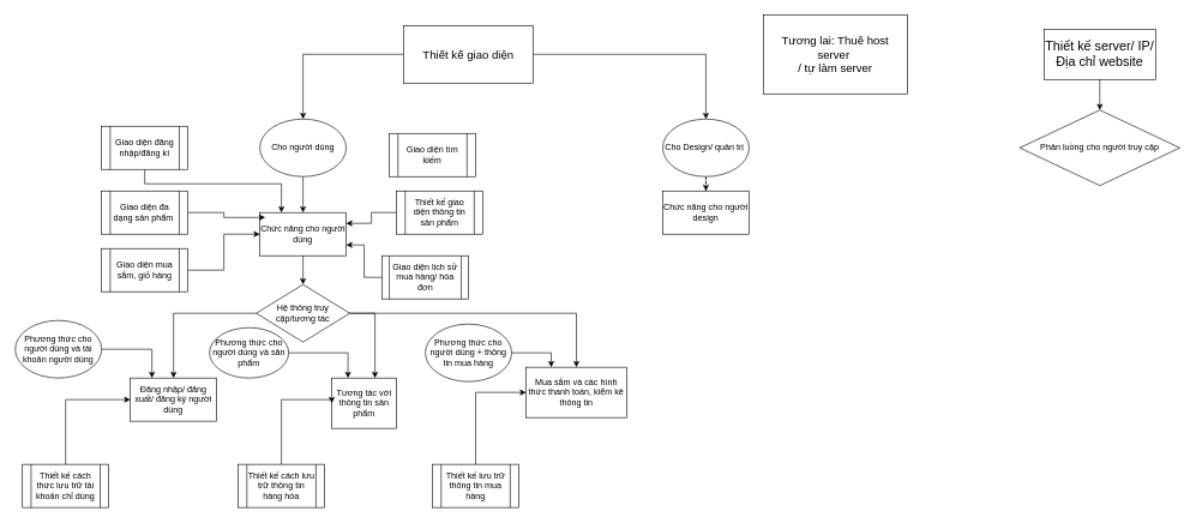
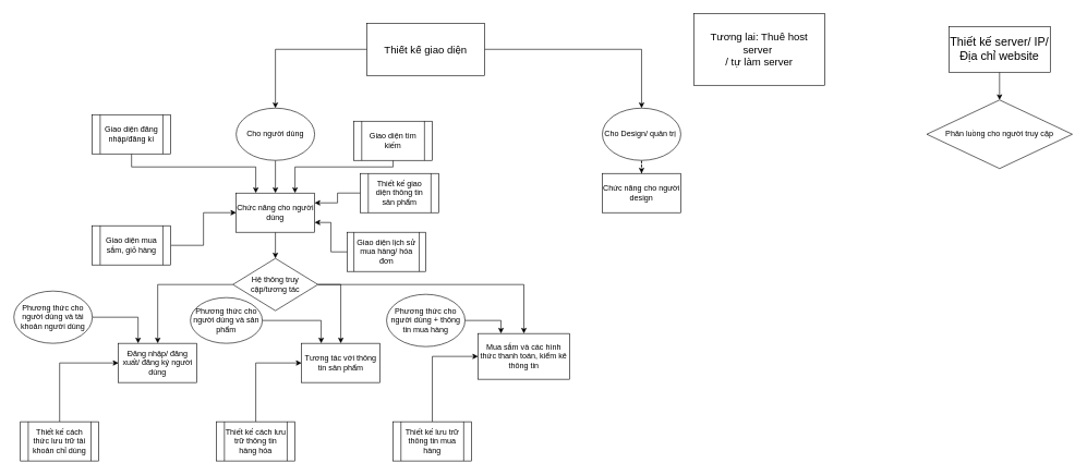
  <mxCell id="0" />
  <mxCell id="1" parent="0" />
  <mxCell id="2" style="edgeStyle=orthogonalEdgeStyle;rounded=0;orthogonalLoop=1;jettySize=auto;html=1;" edge="1" parent="1" source="4" target="6"><mxGeometry relative="1" as="geometry" /></mxCell>
  <mxCell id="3" style="edgeStyle=orthogonalEdgeStyle;rounded=0;orthogonalLoop=1;jettySize=auto;html=1;entryX=0.5;entryY=0;entryDx=0;entryDy=0;" edge="1" parent="1" source="4" target="8"><mxGeometry relative="1" as="geometry"><Array as="points"><mxPoint x="980" y="75" /><mxPoint x="980" y="165" /></Array></mxGeometry></mxCell>
  <mxCell id="4" value="&lt;font size=&quot;3&quot;&gt;Thiết kế giao diện&lt;/font&gt;" style="rounded=0;whiteSpace=wrap;html=1;" vertex="1" parent="1"><mxGeometry x="560" y="35" width="180" height="80" as="geometry" /></mxCell>
  <mxCell id="5" style="edgeStyle=orthogonalEdgeStyle;rounded=0;orthogonalLoop=1;jettySize=auto;html=1;" edge="1" parent="1" source="6" target="10"><mxGeometry relative="1" as="geometry" /></mxCell>
  <mxCell id="6" value="Cho người dùng" style="ellipse;whiteSpace=wrap;html=1;" vertex="1" parent="1"><mxGeometry x="360" y="165" width="120" height="80" as="geometry" /></mxCell>
  <mxCell id="7" style="edgeStyle=orthogonalEdgeStyle;rounded=0;orthogonalLoop=1;jettySize=auto;html=1;dashed=1;" edge="1" parent="1" source="8" target="11"><mxGeometry relative="1" as="geometry" /></mxCell>
  <mxCell id="8" value="Cho Design/ quản trị&amp;nbsp;" style="ellipse;whiteSpace=wrap;html=1;" vertex="1" parent="1"><mxGeometry x="920" y="165" width="120" height="80" as="geometry" /></mxCell>
  <mxCell id="9" style="edgeStyle=orthogonalEdgeStyle;rounded=0;orthogonalLoop=1;jettySize=auto;html=1;" edge="1" parent="1" source="10" target="15"><mxGeometry relative="1" as="geometry" /></mxCell>
  <mxCell id="10" value="Chức năng cho người dùng" style="rounded=0;whiteSpace=wrap;html=1;" vertex="1" parent="1"><mxGeometry x="360" y="295" width="120" height="60" as="geometry" /></mxCell>
  <mxCell id="11" value="Chức năng cho người design" style="rounded=0;whiteSpace=wrap;html=1;" vertex="1" parent="1"><mxGeometry x="920" y="265" width="120" height="60" as="geometry" /></mxCell>
  <mxCell id="12" style="edgeStyle=orthogonalEdgeStyle;rounded=0;orthogonalLoop=1;jettySize=auto;html=1;entryX=0.5;entryY=0;entryDx=0;entryDy=0;" edge="1" parent="1" source="15" target="16"><mxGeometry relative="1" as="geometry" /></mxCell>
  <mxCell id="13" style="edgeStyle=orthogonalEdgeStyle;rounded=0;orthogonalLoop=1;jettySize=auto;html=1;" edge="1" parent="1" source="15" target="17"><mxGeometry relative="1" as="geometry"><Array as="points"><mxPoint x="520" y="435" /></Array></mxGeometry></mxCell>
  <mxCell id="14" style="edgeStyle=orthogonalEdgeStyle;rounded=0;orthogonalLoop=1;jettySize=auto;html=1;entryX=0.5;entryY=0;entryDx=0;entryDy=0;" edge="1" parent="1" source="15" target="18"><mxGeometry relative="1" as="geometry" /></mxCell>
  <mxCell id="15" value="Hệ thông truy cập/tương tác" style="rhombus;whiteSpace=wrap;html=1;" vertex="1" parent="1"><mxGeometry x="355" y="395" width="130" height="80" as="geometry" /></mxCell>
  <mxCell id="16" value="Đăng nhập/ đăng xuất/ đăng ký người dùng" style="rounded=0;whiteSpace=wrap;html=1;" vertex="1" parent="1"><mxGeometry x="180" y="525" width="120" height="60" as="geometry" /></mxCell>
- <mxCell id="17" value="Tương tác với thông tin sản phẩm" style="rounded=0;whiteSpace=wrap;html=1;" vertex="1" parent="1"><mxGeometry x="460" y="525" width="90" height="70" as="geometry" /></mxCell>
+ <mxCell id="17" value="Tương tác với thông tin sản phẩm" style="rounded=0;whiteSpace=wrap;html=1;" vertex="1" parent="1"><mxGeometry x="460" y="525" width="120" height="60" as="geometry" /></mxCell>
  <mxCell id="18" value="Mua sắm và các hình thức thanh toán, kiểm kê thông tin" style="rounded=0;whiteSpace=wrap;html=1;" vertex="1" parent="1"><mxGeometry x="730" y="510" width="140" height="70" as="geometry" /></mxCell>
  <mxCell id="19" style="edgeStyle=orthogonalEdgeStyle;rounded=0;orthogonalLoop=1;jettySize=auto;html=1;entryX=0;entryY=0.5;entryDx=0;entryDy=0;" edge="1" parent="1" source="20" target="16"><mxGeometry relative="1" as="geometry"><Array as="points"><mxPoint x="90" y="555" /></Array></mxGeometry></mxCell>
  <mxCell id="20" value="Thiết kế cách thức lưu trữ tài khoản chỉ dùng" style="shape=process;whiteSpace=wrap;html=1;backgroundOutline=1;" vertex="1" parent="1"><mxGeometry x="30" y="645" width="120" height="60" as="geometry" /></mxCell>
  <mxCell id="21" style="edgeStyle=orthogonalEdgeStyle;rounded=0;orthogonalLoop=1;jettySize=auto;html=1;entryX=0;entryY=0.5;entryDx=0;entryDy=0;" edge="1" parent="1" source="22" target="17"><mxGeometry relative="1" as="geometry"><Array as="points"><mxPoint x="390" y="555" /></Array></mxGeometry></mxCell>
  <mxCell id="22" value="Thiết kế cách lưu trữ thông tin hàng hóa" style="shape=process;whiteSpace=wrap;html=1;backgroundOutline=1;" vertex="1" parent="1"><mxGeometry x="330" y="645" width="120" height="60" as="geometry" /></mxCell>
  <mxCell id="23" style="edgeStyle=orthogonalEdgeStyle;rounded=0;orthogonalLoop=1;jettySize=auto;html=1;entryX=0;entryY=0.5;entryDx=0;entryDy=0;" edge="1" parent="1" source="24" target="18"><mxGeometry relative="1" as="geometry"><Array as="points"><mxPoint x="660" y="545" /></Array></mxGeometry></mxCell>
  <mxCell id="24" value="Thiết kế lưu trữ thông tin mua hàng" style="shape=process;whiteSpace=wrap;html=1;backgroundOutline=1;" vertex="1" parent="1"><mxGeometry x="600" y="645" width="120" height="60" as="geometry" /></mxCell>
  <mxCell id="25" style="edgeStyle=orthogonalEdgeStyle;rounded=0;orthogonalLoop=1;jettySize=auto;html=1;entryX=0.25;entryY=0;entryDx=0;entryDy=0;" edge="1" parent="1" source="26" target="16"><mxGeometry relative="1" as="geometry" /></mxCell>
  <mxCell id="26" value="Phương thức cho người dùng và tài khoản người dùng" style="ellipse;whiteSpace=wrap;html=1;" vertex="1" parent="1"><mxGeometry x="20" y="445" width="120" height="80" as="geometry" /></mxCell>
  <mxCell id="27" style="edgeStyle=orthogonalEdgeStyle;rounded=0;orthogonalLoop=1;jettySize=auto;html=1;entryX=0.25;entryY=0;entryDx=0;entryDy=0;" edge="1" parent="1" source="28" target="17"><mxGeometry relative="1" as="geometry" /></mxCell>
  <mxCell id="28" value="Phương thức cho người dùng và sản phẩm" style="ellipse;whiteSpace=wrap;html=1;" vertex="1" parent="1"><mxGeometry x="290" y="455" width="110" height="70" as="geometry" /></mxCell>
  <mxCell id="29" style="edgeStyle=orthogonalEdgeStyle;rounded=0;orthogonalLoop=1;jettySize=auto;html=1;entryX=0.25;entryY=0;entryDx=0;entryDy=0;" edge="1" parent="1" source="30" target="18"><mxGeometry relative="1" as="geometry" /></mxCell>
  <mxCell id="30" value="Phương thức cho người dùng + thông tin mua hàng" style="ellipse;whiteSpace=wrap;html=1;" vertex="1" parent="1"><mxGeometry x="590" y="450" width="120" height="80" as="geometry" /></mxCell>
  <mxCell id="31" style="edgeStyle=orthogonalEdgeStyle;rounded=0;orthogonalLoop=1;jettySize=auto;html=1;entryX=0.25;entryY=0;entryDx=0;entryDy=0;" edge="1" parent="1" source="32" target="10"><mxGeometry relative="1" as="geometry"><Array as="points"><mxPoint x="200" y="255" /><mxPoint x="390" y="255" /></Array></mxGeometry></mxCell>
  <mxCell id="32" value="Giao diện đăng nhập/đăng kí" style="shape=process;whiteSpace=wrap;html=1;backgroundOutline=1;" vertex="1" parent="1"><mxGeometry x="140" y="175" width="120" height="60" as="geometry" /></mxCell>
- <mxCell id="33" value="Giao diện đa dạng sản phẩm&amp;nbsp;" style="shape=process;whiteSpace=wrap;html=1;backgroundOutline=1;" vertex="1" parent="1"><mxGeometry x="140" y="265" width="120" height="60" as="geometry" /></mxCell>
  <mxCell id="34" style="edgeStyle=orthogonalEdgeStyle;rounded=0;orthogonalLoop=1;jettySize=auto;html=1;entryX=0;entryY=0.5;entryDx=0;entryDy=0;" edge="1" parent="1" source="35" target="10"><mxGeometry relative="1" as="geometry" /></mxCell>
  <mxCell id="35" value="Giao diện mua sắm, giỏ hàng" style="shape=process;whiteSpace=wrap;html=1;backgroundOutline=1;" vertex="1" parent="1"><mxGeometry x="140" y="345" width="120" height="60" as="geometry" /></mxCell>
- <mxCell id="36" style="edgeStyle=orthogonalEdgeStyle;rounded=0;orthogonalLoop=1;jettySize=auto;html=1;entryX=0.063;entryY=0.113;entryDx=0;entryDy=0;entryPerimeter=0;" edge="1" parent="1" source="33" target="10"><mxGeometry relative="1" as="geometry" /></mxCell>
+ <mxCell id="37" style="edgeStyle=orthogonalEdgeStyle;rounded=0;orthogonalLoop=1;jettySize=auto;html=1;entryX=0.75;entryY=0;entryDx=0;entryDy=0;" edge="1" parent="1" source="38" target="10"><mxGeometry relative="1" as="geometry"><Array as="points"><mxPoint x="600" y="255" /><mxPoint x="450" y="255" /></Array></mxGeometry></mxCell>
  <mxCell id="38" value="Giao diện tìm kiếm" style="shape=process;whiteSpace=wrap;html=1;backgroundOutline=1;" vertex="1" parent="1"><mxGeometry x="540" y="185" width="120" height="60" as="geometry" /></mxCell>
  <mxCell id="39" style="edgeStyle=orthogonalEdgeStyle;rounded=0;orthogonalLoop=1;jettySize=auto;html=1;entryX=1;entryY=0.25;entryDx=0;entryDy=0;" edge="1" parent="1" source="40" target="10"><mxGeometry relative="1" as="geometry" /></mxCell>
  <mxCell id="40" value="Thiết kế giao diện thông tin sản phẩm" style="shape=process;whiteSpace=wrap;html=1;backgroundOutline=1;" vertex="1" parent="1"><mxGeometry x="550" y="265" width="120" height="60" as="geometry" /></mxCell>
  <mxCell id="41" style="edgeStyle=orthogonalEdgeStyle;rounded=0;orthogonalLoop=1;jettySize=auto;html=1;entryX=1;entryY=0.75;entryDx=0;entryDy=0;" edge="1" parent="1" source="42" target="10"><mxGeometry relative="1" as="geometry" /></mxCell>
  <mxCell id="42" value="Giao diện lịch sử mua hàng/ hóa đơn" style="shape=process;whiteSpace=wrap;html=1;backgroundOutline=1;size=0.083;" vertex="1" parent="1"><mxGeometry x="530" y="355" width="120" height="60" as="geometry" /></mxCell>
  <mxCell id="43" value="&lt;font size=&quot;3&quot;&gt;Tương lai: Thuê host server&amp;nbsp;&lt;br&gt;/ tự làm server&lt;/font&gt;" style="rounded=0;whiteSpace=wrap;html=1;" vertex="1" parent="1"><mxGeometry x="1060" y="20" width="200" height="110" as="geometry" /></mxCell>
  <mxCell id="44" style="edgeStyle=orthogonalEdgeStyle;rounded=0;orthogonalLoop=1;jettySize=auto;html=1;entryX=0.5;entryY=0;entryDx=0;entryDy=0;" edge="1" parent="1" source="45" target="46"><mxGeometry relative="1" as="geometry" /></mxCell>
  <mxCell id="45" value="&lt;font style=&quot;font-size: 18px;&quot;&gt;Thiết kế server/ IP/ Địa chỉ website&lt;/font&gt;" style="rounded=0;whiteSpace=wrap;html=1;" vertex="1" parent="1"><mxGeometry x="1450" y="40" width="155" height="70" as="geometry" /></mxCell>
  <mxCell id="46" value="Phân luồng cho người truy cập" style="rhombus;whiteSpace=wrap;html=1;" vertex="1" parent="1"><mxGeometry x="1416.25" y="152.5" width="222.5" height="105" as="geometry" /></mxCell>
